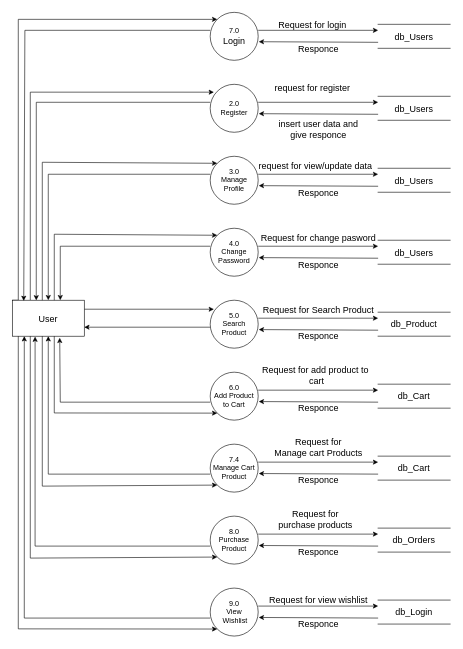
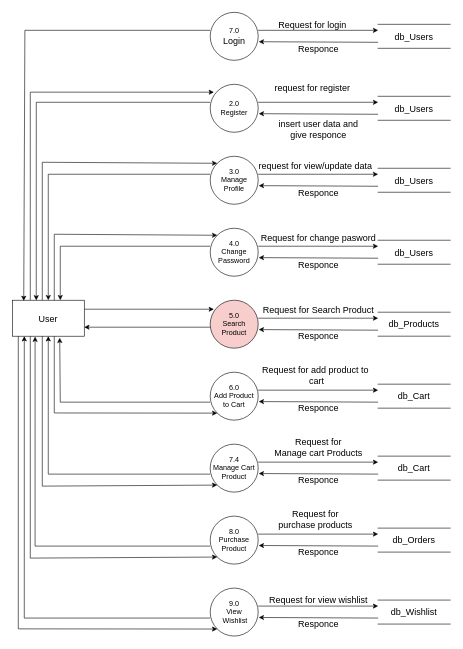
  <mxCell id="0" />
  <mxCell id="1" parent="0" />
  <mxCell id="2" value="7.0&lt;br&gt;&lt;font style=&quot;font-size: 15px;&quot;&gt;Login&lt;/font&gt;" style="ellipse;whiteSpace=wrap;html=1;aspect=fixed;" vertex="1" parent="1"><mxGeometry x="350" y="20" width="80" height="80" as="geometry" /></mxCell>
  <mxCell id="3" value="2.0&lt;br&gt;Register" style="ellipse;whiteSpace=wrap;html=1;aspect=fixed;" vertex="1" parent="1"><mxGeometry x="350" y="140" width="80" height="80" as="geometry" /></mxCell>
  <mxCell id="4" value="3.0&lt;br&gt;Manage Profile" style="ellipse;whiteSpace=wrap;html=1;aspect=fixed;" vertex="1" parent="1"><mxGeometry x="350" y="260" width="80" height="80" as="geometry" /></mxCell>
  <mxCell id="5" value="4.0&lt;br&gt;Change Password" style="ellipse;whiteSpace=wrap;html=1;aspect=fixed;" vertex="1" parent="1"><mxGeometry x="350" y="380" width="80" height="80" as="geometry" /></mxCell>
- <mxCell id="6" value="5.0&lt;br&gt;Search Product" style="ellipse;whiteSpace=wrap;html=1;aspect=fixed;" vertex="1" parent="1"><mxGeometry x="350" y="500" width="80" height="80" as="geometry" /></mxCell>
+ <mxCell id="6" value="5.0&lt;br&gt;Search Product" style="ellipse;whiteSpace=wrap;html=1;aspect=fixed;fillColor=#f8cecc;" vertex="1" parent="1"><mxGeometry x="350" y="500" width="80" height="80" as="geometry" /></mxCell>
  <mxCell id="7" value="6.0&lt;br&gt;Add Product to Cart" style="ellipse;whiteSpace=wrap;html=1;aspect=fixed;" vertex="1" parent="1"><mxGeometry x="350" y="620" width="80" height="80" as="geometry" /></mxCell>
  <mxCell id="8" value="7.4&lt;br&gt;Manage Cart Product" style="ellipse;whiteSpace=wrap;html=1;aspect=fixed;" vertex="1" parent="1"><mxGeometry x="350" y="740" width="80" height="80" as="geometry" /></mxCell>
  <mxCell id="9" value="8.0&lt;br&gt;Purchase Product" style="ellipse;whiteSpace=wrap;html=1;aspect=fixed;" vertex="1" parent="1"><mxGeometry x="350" y="860" width="80" height="80" as="geometry" /></mxCell>
  <mxCell id="10" value="db_Users" style="shape=partialRectangle;whiteSpace=wrap;html=1;left=0;right=0;fillColor=none;fontSize=15;" vertex="1" parent="1"><mxGeometry x="630" y="40" width="120" height="40" as="geometry" /></mxCell>
  <mxCell id="11" value="db_Users" style="shape=partialRectangle;whiteSpace=wrap;html=1;left=0;right=0;fillColor=none;fontSize=15;" vertex="1" parent="1"><mxGeometry x="630" y="160" width="120" height="40" as="geometry" /></mxCell>
  <mxCell id="12" value="db_Users" style="shape=partialRectangle;whiteSpace=wrap;html=1;left=0;right=0;fillColor=none;fontSize=15;" vertex="1" parent="1"><mxGeometry x="630" y="280" width="120" height="40" as="geometry" /></mxCell>
  <mxCell id="13" value="db_Users" style="shape=partialRectangle;whiteSpace=wrap;html=1;left=0;right=0;fillColor=none;fontSize=15;" vertex="1" parent="1"><mxGeometry x="630" y="400" width="120" height="40" as="geometry" /></mxCell>
- <mxCell id="14" value="db_Product" style="shape=partialRectangle;whiteSpace=wrap;html=1;left=0;right=0;fillColor=none;fontSize=15;" vertex="1" parent="1"><mxGeometry x="630" y="520" width="120" height="40" as="geometry" /></mxCell>
+ <mxCell id="14" value="db_Products" style="shape=partialRectangle;whiteSpace=wrap;html=1;left=0;right=0;fillColor=none;fontSize=15;" vertex="1" parent="1"><mxGeometry x="630" y="520" width="120" height="40" as="geometry" /></mxCell>
  <mxCell id="15" value="db_Cart" style="shape=partialRectangle;whiteSpace=wrap;html=1;left=0;right=0;fillColor=none;fontSize=15;" vertex="1" parent="1"><mxGeometry x="630" y="640" width="120" height="40" as="geometry" /></mxCell>
  <mxCell id="16" value="db_Cart" style="shape=partialRectangle;whiteSpace=wrap;html=1;left=0;right=0;fillColor=none;fontSize=15;" vertex="1" parent="1"><mxGeometry x="630" y="760" width="120" height="40" as="geometry" /></mxCell>
  <mxCell id="17" value="db_Orders" style="shape=partialRectangle;whiteSpace=wrap;html=1;left=0;right=0;fillColor=none;fontSize=15;" vertex="1" parent="1"><mxGeometry x="630" y="880" width="120" height="40" as="geometry" /></mxCell>
  <mxCell id="18" value="9.0&lt;br&gt;View&lt;br&gt;&amp;nbsp;Wishlist" style="ellipse;whiteSpace=wrap;html=1;aspect=fixed;" vertex="1" parent="1"><mxGeometry x="350" y="980" width="80" height="80" as="geometry" /></mxCell>
- <mxCell id="19" value="db_Login" style="shape=partialRectangle;whiteSpace=wrap;html=1;left=0;right=0;fillColor=none;fontSize=15;" vertex="1" parent="1"><mxGeometry x="630" y="1000" width="120" height="40" as="geometry" /></mxCell>
+ <mxCell id="19" value="db_Wishlist" style="shape=partialRectangle;whiteSpace=wrap;html=1;left=0;right=0;fillColor=none;fontSize=15;" vertex="1" parent="1"><mxGeometry x="630" y="1000" width="120" height="40" as="geometry" /></mxCell>
  <mxCell id="20" value="" style="endArrow=classic;html=1;rounded=0;entryX=0;entryY=0.25;entryDx=0;entryDy=0;" edge="1" parent="1" target="10"><mxGeometry width="50" height="50" relative="1" as="geometry"><mxPoint x="430" y="50" as="sourcePoint" /><mxPoint x="578" y="50" as="targetPoint" /></mxGeometry></mxCell>
  <mxCell id="21" value="" style="endArrow=classic;html=1;rounded=0;entryX=1.008;entryY=0.65;entryDx=0;entryDy=0;entryPerimeter=0;exitX=0;exitY=0.75;exitDx=0;exitDy=0;" edge="1" parent="1" source="10"><mxGeometry width="50" height="50" relative="1" as="geometry"><mxPoint x="580" y="70" as="sourcePoint" /><mxPoint x="430.96" y="69" as="targetPoint" /></mxGeometry></mxCell>
  <mxCell id="22" value="" style="endArrow=classic;html=1;rounded=0;entryX=0;entryY=0.25;entryDx=0;entryDy=0;" edge="1" parent="1"><mxGeometry width="50" height="50" relative="1" as="geometry"><mxPoint x="430" y="170" as="sourcePoint" /><mxPoint x="630" y="170" as="targetPoint" /></mxGeometry></mxCell>
  <mxCell id="23" value="" style="endArrow=classic;html=1;rounded=0;entryX=1.008;entryY=0.65;entryDx=0;entryDy=0;entryPerimeter=0;exitX=0;exitY=0.75;exitDx=0;exitDy=0;" edge="1" parent="1"><mxGeometry width="50" height="50" relative="1" as="geometry"><mxPoint x="630" y="190" as="sourcePoint" /><mxPoint x="430.96" y="189" as="targetPoint" /></mxGeometry></mxCell>
  <mxCell id="24" value="" style="endArrow=classic;html=1;rounded=0;entryX=0;entryY=0.25;entryDx=0;entryDy=0;" edge="1" parent="1"><mxGeometry width="50" height="50" relative="1" as="geometry"><mxPoint x="430" y="290" as="sourcePoint" /><mxPoint x="630" y="290" as="targetPoint" /></mxGeometry></mxCell>
  <mxCell id="25" value="" style="endArrow=classic;html=1;rounded=0;entryX=1.008;entryY=0.65;entryDx=0;entryDy=0;entryPerimeter=0;exitX=0;exitY=0.75;exitDx=0;exitDy=0;" edge="1" parent="1"><mxGeometry width="50" height="50" relative="1" as="geometry"><mxPoint x="630" y="310" as="sourcePoint" /><mxPoint x="430.96" y="309" as="targetPoint" /></mxGeometry></mxCell>
  <mxCell id="26" value="" style="endArrow=classic;html=1;rounded=0;entryX=0;entryY=0.25;entryDx=0;entryDy=0;" edge="1" parent="1"><mxGeometry width="50" height="50" relative="1" as="geometry"><mxPoint x="430" y="410" as="sourcePoint" /><mxPoint x="630" y="410" as="targetPoint" /></mxGeometry></mxCell>
  <mxCell id="27" value="" style="endArrow=classic;html=1;rounded=0;entryX=1.008;entryY=0.65;entryDx=0;entryDy=0;entryPerimeter=0;exitX=0;exitY=0.75;exitDx=0;exitDy=0;" edge="1" parent="1"><mxGeometry width="50" height="50" relative="1" as="geometry"><mxPoint x="630" y="430" as="sourcePoint" /><mxPoint x="430.96" y="429" as="targetPoint" /></mxGeometry></mxCell>
  <mxCell id="28" value="" style="endArrow=classic;html=1;rounded=0;entryX=0;entryY=0.25;entryDx=0;entryDy=0;" edge="1" parent="1"><mxGeometry width="50" height="50" relative="1" as="geometry"><mxPoint x="430" y="530" as="sourcePoint" /><mxPoint x="630" y="530" as="targetPoint" /></mxGeometry></mxCell>
  <mxCell id="29" value="" style="endArrow=classic;html=1;rounded=0;entryX=1.008;entryY=0.65;entryDx=0;entryDy=0;entryPerimeter=0;exitX=0;exitY=0.75;exitDx=0;exitDy=0;" edge="1" parent="1"><mxGeometry width="50" height="50" relative="1" as="geometry"><mxPoint x="630" y="550" as="sourcePoint" /><mxPoint x="430.96" y="549" as="targetPoint" /></mxGeometry></mxCell>
  <mxCell id="30" value="" style="endArrow=classic;html=1;rounded=0;entryX=0;entryY=0.25;entryDx=0;entryDy=0;" edge="1" parent="1"><mxGeometry width="50" height="50" relative="1" as="geometry"><mxPoint x="430" y="1010" as="sourcePoint" /><mxPoint x="630" y="1010" as="targetPoint" /></mxGeometry></mxCell>
  <mxCell id="31" value="" style="endArrow=classic;html=1;rounded=0;entryX=1.008;entryY=0.65;entryDx=0;entryDy=0;entryPerimeter=0;exitX=0;exitY=0.75;exitDx=0;exitDy=0;" edge="1" parent="1"><mxGeometry width="50" height="50" relative="1" as="geometry"><mxPoint x="630" y="1030" as="sourcePoint" /><mxPoint x="430.96" y="1029" as="targetPoint" /></mxGeometry></mxCell>
  <mxCell id="32" value="" style="endArrow=classic;html=1;rounded=0;entryX=0;entryY=0.25;entryDx=0;entryDy=0;" edge="1" parent="1"><mxGeometry width="50" height="50" relative="1" as="geometry"><mxPoint x="430" y="650" as="sourcePoint" /><mxPoint x="630" y="650" as="targetPoint" /></mxGeometry></mxCell>
  <mxCell id="33" value="" style="endArrow=classic;html=1;rounded=0;entryX=1.008;entryY=0.65;entryDx=0;entryDy=0;entryPerimeter=0;exitX=0;exitY=0.75;exitDx=0;exitDy=0;" edge="1" parent="1"><mxGeometry width="50" height="50" relative="1" as="geometry"><mxPoint x="630" y="670" as="sourcePoint" /><mxPoint x="430.96" y="669" as="targetPoint" /></mxGeometry></mxCell>
  <mxCell id="34" value="" style="endArrow=classic;html=1;rounded=0;entryX=0;entryY=0.25;entryDx=0;entryDy=0;" edge="1" parent="1"><mxGeometry width="50" height="50" relative="1" as="geometry"><mxPoint x="430" y="770" as="sourcePoint" /><mxPoint x="630" y="770" as="targetPoint" /></mxGeometry></mxCell>
  <mxCell id="35" value="" style="endArrow=classic;html=1;rounded=0;entryX=1.008;entryY=0.65;entryDx=0;entryDy=0;entryPerimeter=0;exitX=0;exitY=0.75;exitDx=0;exitDy=0;" edge="1" parent="1"><mxGeometry width="50" height="50" relative="1" as="geometry"><mxPoint x="630" y="790" as="sourcePoint" /><mxPoint x="430.96" y="789" as="targetPoint" /></mxGeometry></mxCell>
  <mxCell id="36" value="" style="endArrow=classic;html=1;rounded=0;entryX=0;entryY=0.25;entryDx=0;entryDy=0;" edge="1" parent="1"><mxGeometry width="50" height="50" relative="1" as="geometry"><mxPoint x="430" y="890" as="sourcePoint" /><mxPoint x="630" y="890" as="targetPoint" /></mxGeometry></mxCell>
  <mxCell id="37" value="" style="endArrow=classic;html=1;rounded=0;entryX=1.008;entryY=0.65;entryDx=0;entryDy=0;entryPerimeter=0;exitX=0;exitY=0.75;exitDx=0;exitDy=0;" edge="1" parent="1"><mxGeometry width="50" height="50" relative="1" as="geometry"><mxPoint x="630" y="910" as="sourcePoint" /><mxPoint x="430.96" y="909" as="targetPoint" /></mxGeometry></mxCell>
- <mxCell id="38" style="edgeStyle=orthogonalEdgeStyle;rounded=0;orthogonalLoop=1;jettySize=auto;html=1;exitX=0;exitY=0;exitDx=0;exitDy=0;entryX=0;entryY=0;entryDx=0;entryDy=0;fontSize=15;" edge="1" parent="1" source="41" target="2"><mxGeometry relative="1" as="geometry"><Array as="points"><mxPoint x="30" y="32" /></Array></mxGeometry></mxCell>
  <mxCell id="39" style="edgeStyle=orthogonalEdgeStyle;rounded=0;orthogonalLoop=1;jettySize=auto;html=1;exitX=0.25;exitY=0;exitDx=0;exitDy=0;entryX=0.077;entryY=0.164;entryDx=0;entryDy=0;entryPerimeter=0;fontSize=15;" edge="1" parent="1" source="41" target="3"><mxGeometry relative="1" as="geometry"><Array as="points"><mxPoint x="50" y="153" /></Array></mxGeometry></mxCell>
  <mxCell id="40" style="edgeStyle=orthogonalEdgeStyle;rounded=0;orthogonalLoop=1;jettySize=auto;html=1;exitX=1;exitY=0.25;exitDx=0;exitDy=0;entryX=0.077;entryY=0.188;entryDx=0;entryDy=0;entryPerimeter=0;fontSize=15;" edge="1" parent="1" source="41" target="6"><mxGeometry relative="1" as="geometry" /></mxCell>
  <mxCell id="41" value="User" style="rounded=0;whiteSpace=wrap;html=1;fontSize=15;" vertex="1" parent="1"><mxGeometry x="20" y="500" width="120" height="60" as="geometry" /></mxCell>
  <mxCell id="42" value="" style="endArrow=classic;html=1;rounded=0;fontSize=15;entryX=0.159;entryY=0.02;entryDx=0;entryDy=0;entryPerimeter=0;" edge="1" parent="1" target="41"><mxGeometry width="50" height="50" relative="1" as="geometry"><mxPoint x="350" y="50" as="sourcePoint" /><mxPoint x="40" y="500" as="targetPoint" /><Array as="points"><mxPoint x="41" y="50" /></Array></mxGeometry></mxCell>
  <mxCell id="43" value="" style="endArrow=classic;html=1;rounded=0;fontSize=15;entryX=0.333;entryY=0.004;entryDx=0;entryDy=0;entryPerimeter=0;" edge="1" parent="1" target="41"><mxGeometry width="50" height="50" relative="1" as="geometry"><mxPoint x="350" y="170" as="sourcePoint" /><mxPoint x="280" y="170" as="targetPoint" /><Array as="points"><mxPoint x="60" y="170" /></Array></mxGeometry></mxCell>
  <mxCell id="44" value="" style="endArrow=classic;html=1;rounded=0;fontSize=15;entryX=0;entryY=0;entryDx=0;entryDy=0;" edge="1" parent="1" target="4"><mxGeometry width="50" height="50" relative="1" as="geometry"><mxPoint x="70" y="500" as="sourcePoint" /><mxPoint x="120" y="450" as="targetPoint" /><Array as="points"><mxPoint x="70" y="270" /></Array></mxGeometry></mxCell>
  <mxCell id="45" value="" style="endArrow=classic;html=1;rounded=0;fontSize=15;entryX=0.5;entryY=0;entryDx=0;entryDy=0;" edge="1" parent="1" target="41"><mxGeometry width="50" height="50" relative="1" as="geometry"><mxPoint x="350" y="290" as="sourcePoint" /><mxPoint x="270" y="290" as="targetPoint" /><Array as="points"><mxPoint x="80" y="290" /></Array></mxGeometry></mxCell>
  <mxCell id="46" value="" style="endArrow=classic;html=1;rounded=0;fontSize=15;entryX=0;entryY=0;entryDx=0;entryDy=0;" edge="1" parent="1" target="5"><mxGeometry width="50" height="50" relative="1" as="geometry"><mxPoint x="90" y="500" as="sourcePoint" /><mxPoint x="140" y="450" as="targetPoint" /><Array as="points"><mxPoint x="90" y="390" /></Array></mxGeometry></mxCell>
  <mxCell id="47" value="" style="endArrow=classic;html=1;rounded=0;fontSize=15;" edge="1" parent="1"><mxGeometry width="50" height="50" relative="1" as="geometry"><mxPoint x="350" y="410" as="sourcePoint" /><mxPoint x="100" y="500" as="targetPoint" /><Array as="points"><mxPoint x="100" y="410" /></Array></mxGeometry></mxCell>
  <mxCell id="48" value="" style="endArrow=classic;html=1;rounded=0;fontSize=15;entryX=0;entryY=1;entryDx=0;entryDy=0;" edge="1" parent="1" target="18"><mxGeometry width="50" height="50" relative="1" as="geometry"><mxPoint x="30" y="560" as="sourcePoint" /><mxPoint x="30" y="670" as="targetPoint" /><Array as="points"><mxPoint x="30" y="1048" /></Array></mxGeometry></mxCell>
  <mxCell id="49" value="" style="endArrow=classic;html=1;rounded=0;fontSize=15;" edge="1" parent="1"><mxGeometry width="50" height="50" relative="1" as="geometry"><mxPoint x="350" y="1030" as="sourcePoint" /><mxPoint x="40" y="560" as="targetPoint" /><Array as="points"><mxPoint x="40" y="1030" /></Array></mxGeometry></mxCell>
  <mxCell id="50" value="" style="endArrow=classic;html=1;rounded=0;fontSize=15;entryX=0;entryY=1;entryDx=0;entryDy=0;" edge="1" parent="1" target="9"><mxGeometry width="50" height="50" relative="1" as="geometry"><mxPoint x="50" y="560" as="sourcePoint" /><mxPoint x="50" y="620" as="targetPoint" /><Array as="points"><mxPoint x="50" y="930" /></Array></mxGeometry></mxCell>
  <mxCell id="51" value="" style="endArrow=classic;html=1;rounded=0;fontSize=15;entryX=0.317;entryY=1.012;entryDx=0;entryDy=0;entryPerimeter=0;" edge="1" parent="1" target="41"><mxGeometry width="50" height="50" relative="1" as="geometry"><mxPoint x="350" y="910" as="sourcePoint" /><mxPoint x="280" y="910" as="targetPoint" /><Array as="points"><mxPoint x="58" y="910" /></Array></mxGeometry></mxCell>
  <mxCell id="52" value="" style="endArrow=classic;html=1;rounded=0;fontSize=15;entryX=0;entryY=1;entryDx=0;entryDy=0;" edge="1" parent="1" target="8"><mxGeometry width="50" height="50" relative="1" as="geometry"><mxPoint x="70" y="560" as="sourcePoint" /><mxPoint x="100" y="630" as="targetPoint" /><Array as="points"><mxPoint x="70" y="810" /></Array></mxGeometry></mxCell>
  <mxCell id="53" value="" style="endArrow=classic;html=1;rounded=0;fontSize=15;entryX=0.5;entryY=1;entryDx=0;entryDy=0;" edge="1" parent="1" target="41"><mxGeometry width="50" height="50" relative="1" as="geometry"><mxPoint x="350" y="790" as="sourcePoint" /><mxPoint x="270" y="790" as="targetPoint" /><Array as="points"><mxPoint x="80" y="790" /></Array></mxGeometry></mxCell>
  <mxCell id="54" value="" style="endArrow=classic;html=1;rounded=0;fontSize=15;entryX=0;entryY=1;entryDx=0;entryDy=0;" edge="1" parent="1" target="7"><mxGeometry width="50" height="50" relative="1" as="geometry"><mxPoint x="90" y="560" as="sourcePoint" /><mxPoint x="90" y="620" as="targetPoint" /><Array as="points"><mxPoint x="90" y="688" /></Array></mxGeometry></mxCell>
  <mxCell id="55" value="" style="endArrow=classic;html=1;rounded=0;fontSize=15;entryX=0.659;entryY=1.044;entryDx=0;entryDy=0;entryPerimeter=0;" edge="1" parent="1" target="41"><mxGeometry width="50" height="50" relative="1" as="geometry"><mxPoint x="350" y="670" as="sourcePoint" /><mxPoint x="280" y="630" as="targetPoint" /><Array as="points"><mxPoint x="100" y="670" /></Array></mxGeometry></mxCell>
  <mxCell id="56" value="Request for login" style="text;html=1;align=center;verticalAlign=middle;resizable=0;points=[];autosize=1;strokeColor=none;fillColor=none;fontSize=15;" vertex="1" parent="1"><mxGeometry x="450" y="25" width="140" height="30" as="geometry" /></mxCell>
  <mxCell id="57" value="Responce" style="text;html=1;align=center;verticalAlign=middle;resizable=0;points=[];autosize=1;strokeColor=none;fillColor=none;fontSize=15;" vertex="1" parent="1"><mxGeometry x="485" y="65" width="90" height="30" as="geometry" /></mxCell>
  <mxCell id="58" value="request for register" style="text;html=1;align=center;verticalAlign=middle;resizable=0;points=[];autosize=1;strokeColor=none;fillColor=none;fontSize=15;" vertex="1" parent="1"><mxGeometry x="445" y="130" width="150" height="30" as="geometry" /></mxCell>
  <mxCell id="59" value="insert user data and &lt;br&gt;give responce" style="text;html=1;align=center;verticalAlign=middle;resizable=0;points=[];autosize=1;strokeColor=none;fillColor=none;fontSize=15;" vertex="1" parent="1"><mxGeometry x="450" y="190" width="160" height="50" as="geometry" /></mxCell>
  <mxCell id="60" value="request for view/update data" style="text;html=1;align=center;verticalAlign=middle;resizable=0;points=[];autosize=1;strokeColor=none;fillColor=none;fontSize=15;" vertex="1" parent="1"><mxGeometry x="420" y="260" width="210" height="30" as="geometry" /></mxCell>
  <mxCell id="61" value="Responce" style="text;html=1;align=center;verticalAlign=middle;resizable=0;points=[];autosize=1;strokeColor=none;fillColor=none;fontSize=15;" vertex="1" parent="1"><mxGeometry x="485" y="305" width="90" height="30" as="geometry" /></mxCell>
  <mxCell id="62" value="Request for change pasword" style="text;html=1;align=center;verticalAlign=middle;resizable=0;points=[];autosize=1;strokeColor=none;fillColor=none;fontSize=15;" vertex="1" parent="1"><mxGeometry x="420" y="380" width="220" height="30" as="geometry" /></mxCell>
  <mxCell id="63" value="Responce" style="text;html=1;align=center;verticalAlign=middle;resizable=0;points=[];autosize=1;strokeColor=none;fillColor=none;fontSize=15;" vertex="1" parent="1"><mxGeometry x="485" y="425" width="90" height="30" as="geometry" /></mxCell>
  <mxCell id="64" value="Request for Search Product" style="text;html=1;align=center;verticalAlign=middle;resizable=0;points=[];autosize=1;strokeColor=none;fillColor=none;fontSize=15;" vertex="1" parent="1"><mxGeometry x="425" y="500" width="210" height="30" as="geometry" /></mxCell>
  <mxCell id="65" value="Responce" style="text;html=1;align=center;verticalAlign=middle;resizable=0;points=[];autosize=1;strokeColor=none;fillColor=none;fontSize=15;" vertex="1" parent="1"><mxGeometry x="485" y="545" width="90" height="30" as="geometry" /></mxCell>
  <mxCell id="66" value="Request for add product to&lt;br&gt;&amp;nbsp;cart" style="text;html=1;align=center;verticalAlign=middle;resizable=0;points=[];autosize=1;strokeColor=none;fillColor=none;fontSize=15;" vertex="1" parent="1"><mxGeometry x="425" y="600" width="200" height="50" as="geometry" /></mxCell>
  <mxCell id="67" value="Responce" style="text;html=1;align=center;verticalAlign=middle;resizable=0;points=[];autosize=1;strokeColor=none;fillColor=none;fontSize=15;" vertex="1" parent="1"><mxGeometry x="485" y="665" width="90" height="30" as="geometry" /></mxCell>
  <mxCell id="68" value="Request for &lt;br&gt;Manage cart Products" style="text;html=1;align=center;verticalAlign=middle;resizable=0;points=[];autosize=1;strokeColor=none;fillColor=none;fontSize=15;" vertex="1" parent="1"><mxGeometry x="445" y="720" width="170" height="50" as="geometry" /></mxCell>
  <mxCell id="69" value="Responce" style="text;html=1;align=center;verticalAlign=middle;resizable=0;points=[];autosize=1;strokeColor=none;fillColor=none;fontSize=15;" vertex="1" parent="1"><mxGeometry x="485" y="785" width="90" height="30" as="geometry" /></mxCell>
  <mxCell id="70" value="Request for &lt;br&gt;purchase products" style="text;html=1;align=center;verticalAlign=middle;resizable=0;points=[];autosize=1;strokeColor=none;fillColor=none;fontSize=15;" vertex="1" parent="1"><mxGeometry x="450" y="840" width="150" height="50" as="geometry" /></mxCell>
  <mxCell id="71" value="Responce" style="text;html=1;align=center;verticalAlign=middle;resizable=0;points=[];autosize=1;strokeColor=none;fillColor=none;fontSize=15;" vertex="1" parent="1"><mxGeometry x="485" y="905" width="90" height="30" as="geometry" /></mxCell>
  <mxCell id="72" value="Request for view wishlist" style="text;html=1;align=center;verticalAlign=middle;resizable=0;points=[];autosize=1;strokeColor=none;fillColor=none;fontSize=15;" vertex="1" parent="1"><mxGeometry x="435" y="985" width="190" height="30" as="geometry" /></mxCell>
  <mxCell id="73" value="Responce" style="text;html=1;align=center;verticalAlign=middle;resizable=0;points=[];autosize=1;strokeColor=none;fillColor=none;fontSize=15;" vertex="1" parent="1"><mxGeometry x="485" y="1025" width="90" height="30" as="geometry" /></mxCell>
  <mxCell id="74" value="" style="endArrow=classic;html=1;rounded=0;fontSize=15;entryX=1;entryY=0.75;entryDx=0;entryDy=0;" edge="1" parent="1" target="41"><mxGeometry width="50" height="50" relative="1" as="geometry"><mxPoint x="350" y="545" as="sourcePoint" /><mxPoint x="280" y="545" as="targetPoint" /></mxGeometry></mxCell>
